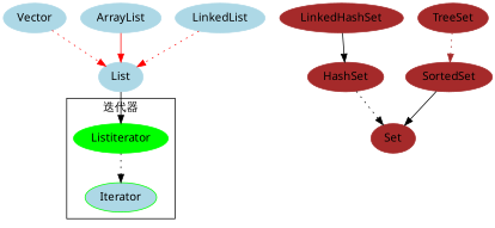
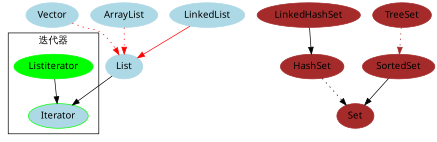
  digraph {
    fontname="Noto Sans"
    node [color=brown fontname="Noto Sans" style=filled]
    edge [fontname="Noto Sans" style=dotted]
    Iterator [color=green fillcolor=lightblue]
    Listiterator [color=green]
    List [color=lightblue]
    Vector [color=lightblue]
    ArrayList [color=lightblue]
    LinkedList [color=lightblue]
    Set
    HashSet
    LinkedHashSet
    SortedSet
    TreeSet
    subgraph cluster_1 {
      label="迭代器"
      Iterator
      Listiterator
    }
-   Listiterator -> Iterator
-   List -> Listiterator [style=""]
+   Listiterator -> Iterator [style=""]
+   List -> Iterator [style=""]
    Vector -> List [color=red]
-   ArrayList -> List [color=red style=solid]
-   LinkedList -> List [color=red]
+   ArrayList -> List [color=red]
+   LinkedList -> List [color=red style=solid]
    HashSet -> Set
    LinkedHashSet -> HashSet [style=""]
    SortedSet -> Set [style=""]
    TreeSet -> SortedSet [color=brown]
  }
